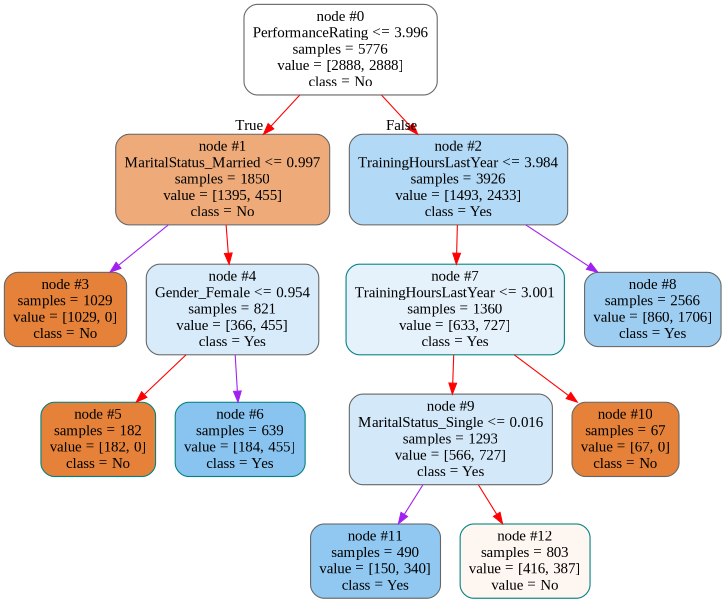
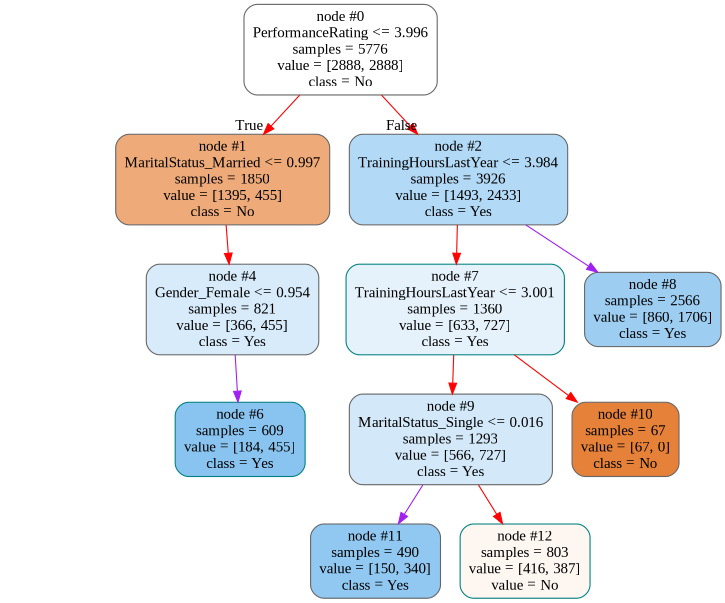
  digraph {
    fontname="Liberation Serif"
    node [color=gray40 fillcolor="#e58139ff" fontname="Liberation Serif" shape=box style="filled, rounded"]
    edge [color=red fontname="Liberation Serif"]
    n1 [fillcolor="#e5813900" label="node #0\nPerformanceRating <= 3.996\nsamples = 5776\nvalue = [2888, 2888]\nclass = No"]
    n2 [fillcolor="#e58139ac" label="node #1\nMaritalStatus_Married <= 0.997\nsamples = 1850\nvalue = [1395, 455]\nclass = No"]
    n3 [fillcolor="#399de563" label="node #2\nTrainingHoursLastYear <= 3.984\nsamples = 3926\nvalue = [1493, 2433]\nclass = Yes"]
-   n4 [label="node #3\nsamples = 1029\nvalue = [1029, 0]\nclass = No"]
    n5 [fillcolor="#399de532" label="node #4\nGender_Female <= 0.954\nsamples = 821\nvalue = [366, 455]\nclass = Yes"]
    n6 [color=teal fillcolor="#399de521" label="node #7\nTrainingHoursLastYear <= 3.001\nsamples = 1360\nvalue = [633, 727]\nclass = Yes"]
    n7 [fillcolor="#399de57e" label="node #8\nsamples = 2566\nvalue = [860, 1706]\nclass = Yes"]
-   n8 [color=teal label="node #5\nsamples = 182\nvalue = [182, 0]\nclass = No"]
-   n9 [color=teal fillcolor="#399de598" label="node #6\nsamples = 639\nvalue = [184, 455]\nclass = Yes"]
+   n9 [color=teal fillcolor="#399de598" label="node #6\nsamples = 609\nvalue = [184, 455]\nclass = Yes"]
    n10 [fillcolor="#399de538" label="node #9\nMaritalStatus_Single <= 0.016\nsamples = 1293\nvalue = [566, 727]\nclass = Yes"]
    n11 [label="node #10\nsamples = 67\nvalue = [67, 0]\nclass = No"]
    n12 [fillcolor="#399de58e" label="node #11\nsamples = 490\nvalue = [150, 340]\nclass = Yes"]
    n13 [color=teal fillcolor="#e5813912" label="node #12\nsamples = 803\nvalue = [416, 387]\nvalue = No"]
    n1 -> n2 [headlabel=True labelangle=45 labeldistance=2.5]
    n1 -> n3 [headlabel=False labelangle=-45 labeldistance=2.5]
-   n2 -> n4 [color=purple]
    n2 -> n5
    n3 -> n6
    n3 -> n7 [color=purple]
-   n5 -> n8
    n5 -> n9 [color=purple]
    n6 -> n10
    n6 -> n11
    n10 -> n12 [color=purple]
    n10 -> n13
  }
